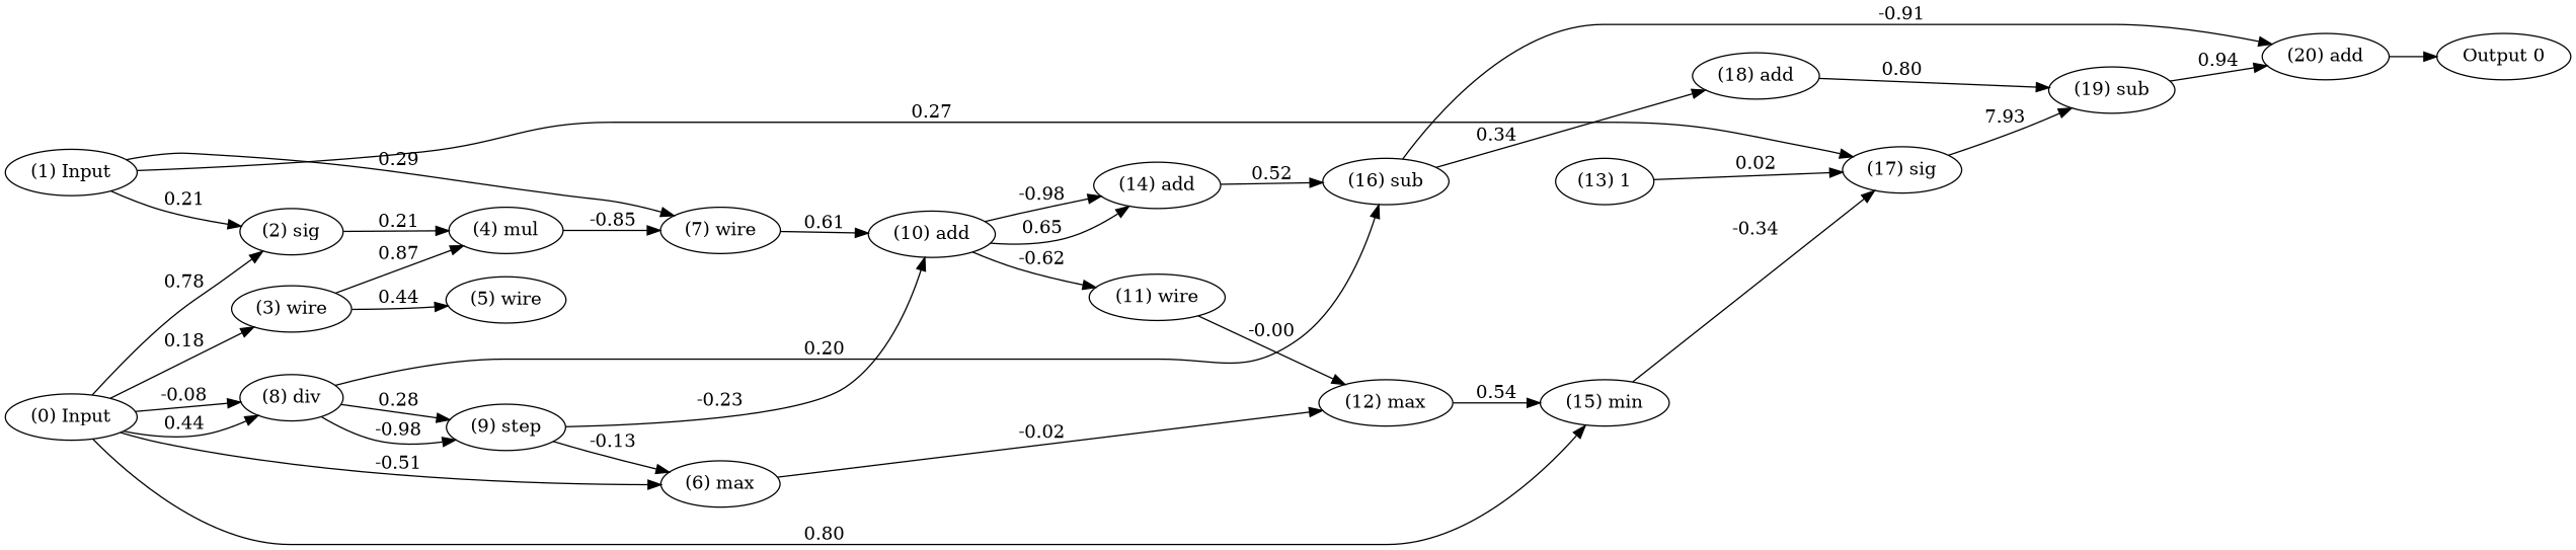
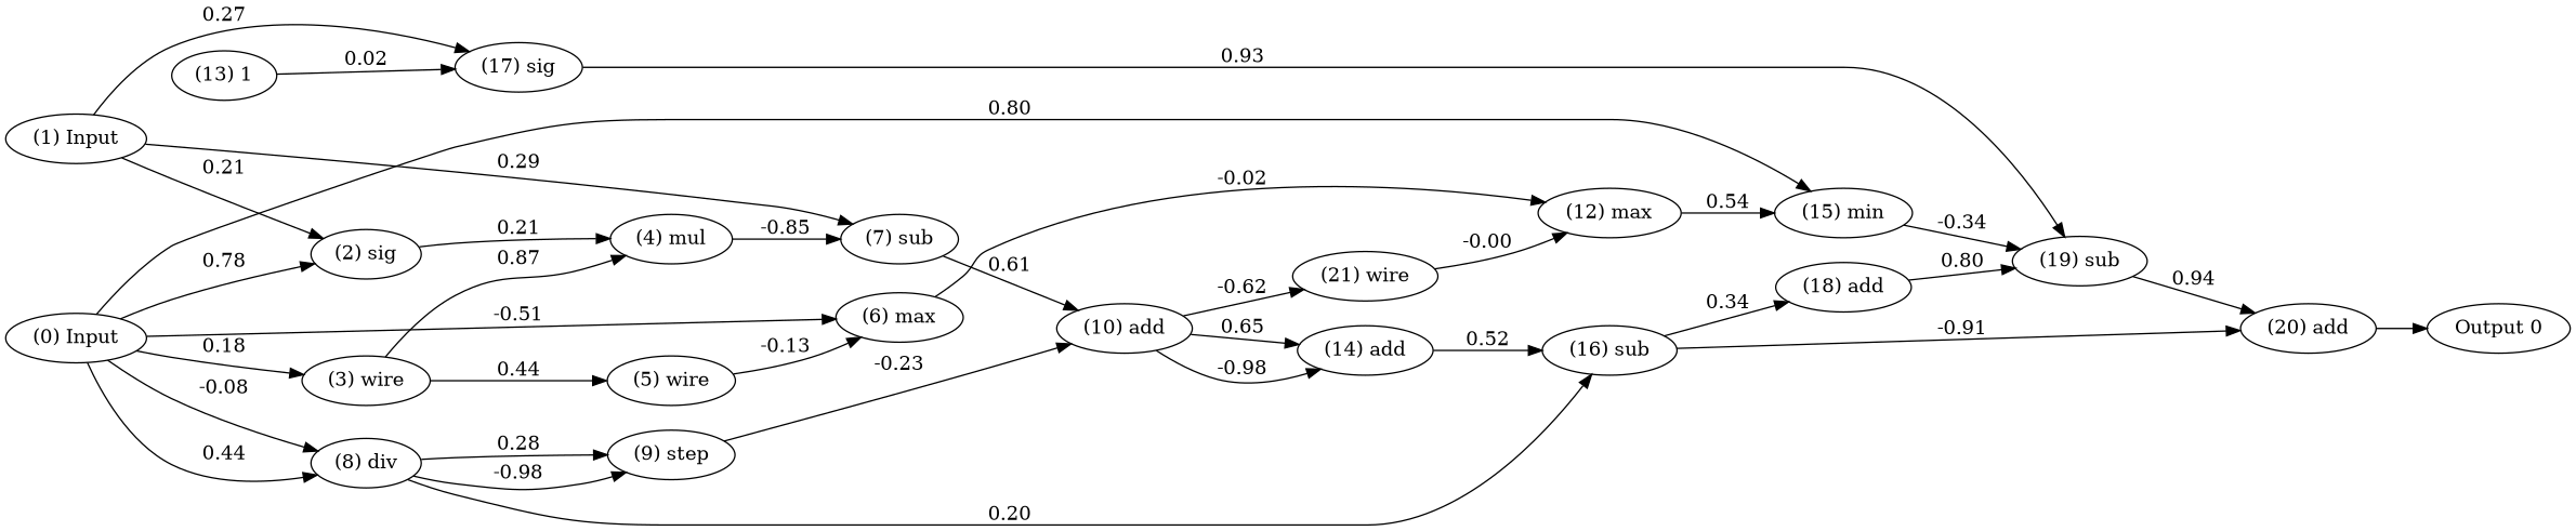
  digraph {
    rankdir=LR
    node [color=black fontcolor=black labelfontcolor=black]
    edge [bold=true color=black fontcolor=black labelfontcolor=black]
    n1 [label="(0) Input"]
    n2 [label="(1) Input"]
    n3 [label="Output 0"]
    n4 [label="(2) sig"]
    n5 [label="(3) wire"]
    n6 [label="(6) max"]
    n7 [label="(8) div"]
    n8 [label="(15) min"]
-   n9 [label="(7) wire"]
+   n9 [label="(7) sub"]
    n10 [label="(17) sig"]
    n11 [label="(4) mul"]
    n12 [label="(5) wire"]
    n13 [label="(12) max"]
    n14 [label="(9) step"]
    n15 [label="(16) sub"]
    n16 [label="(10) add"]
    n17 [label="(19) sub"]
-   n18 [label="(11) wire"]
+   n18 [label="(21) wire"]
    n19 [label="(14) add"]
    n20 [label="(18) add"]
    n21 [label="(20) add"]
    n22 [label="(13) 1"]
    subgraph sub_1 {
      rank=source
      n1
      n2
    }
    subgraph sub_2 {
      rank=max
      n3
    }
    n1 -> n4 [label=0.78]
    n1 -> n5 [label=0.18]
    n1 -> n6 [label=-0.51]
    n1 -> n7 [label=-0.08]
    n1 -> n7 [label=0.44]
    n1 -> n8 [label=0.80]
    n2 -> n4 [label=0.21]
    n2 -> n9 [label=0.29]
    n2 -> n10 [label=0.27]
    n4 -> n11 [label=0.21]
    n5 -> n11 [label=0.87]
    n5 -> n12 [label=0.44]
    n6 -> n13 [label=-0.02]
    n7 -> n14 [label=0.28]
    n7 -> n14 [label=-0.98]
    n7 -> n15 [label=0.20]
-   n8 -> n10 [label=-0.34]
+   n8 -> n17 [label=-0.34]
    n9 -> n16 [label=0.61]
-   n10 -> n17 [label=7.93]
+   n10 -> n17 [label=0.93]
    n11 -> n9 [label=-0.85]
-   n14 -> n6 [label=-0.13]
+   n12 -> n6 [label=-0.13]
    n13 -> n8 [label=0.54]
    n14 -> n16 [label=-0.23]
    n15 -> n20 [label=0.34]
    n15 -> n21 [label=-0.91]
    n16 -> n18 [label=-0.62]
    n16 -> n19 [label=-0.98]
    n16 -> n19 [label=0.65]
    n17 -> n21 [label=0.94]
    n18 -> n13 [label=-0.00]
    n19 -> n15 [label=0.52]
    n20 -> n17 [label=0.80]
    n21 -> n3
    n22 -> n10 [label=0.02]
  }
